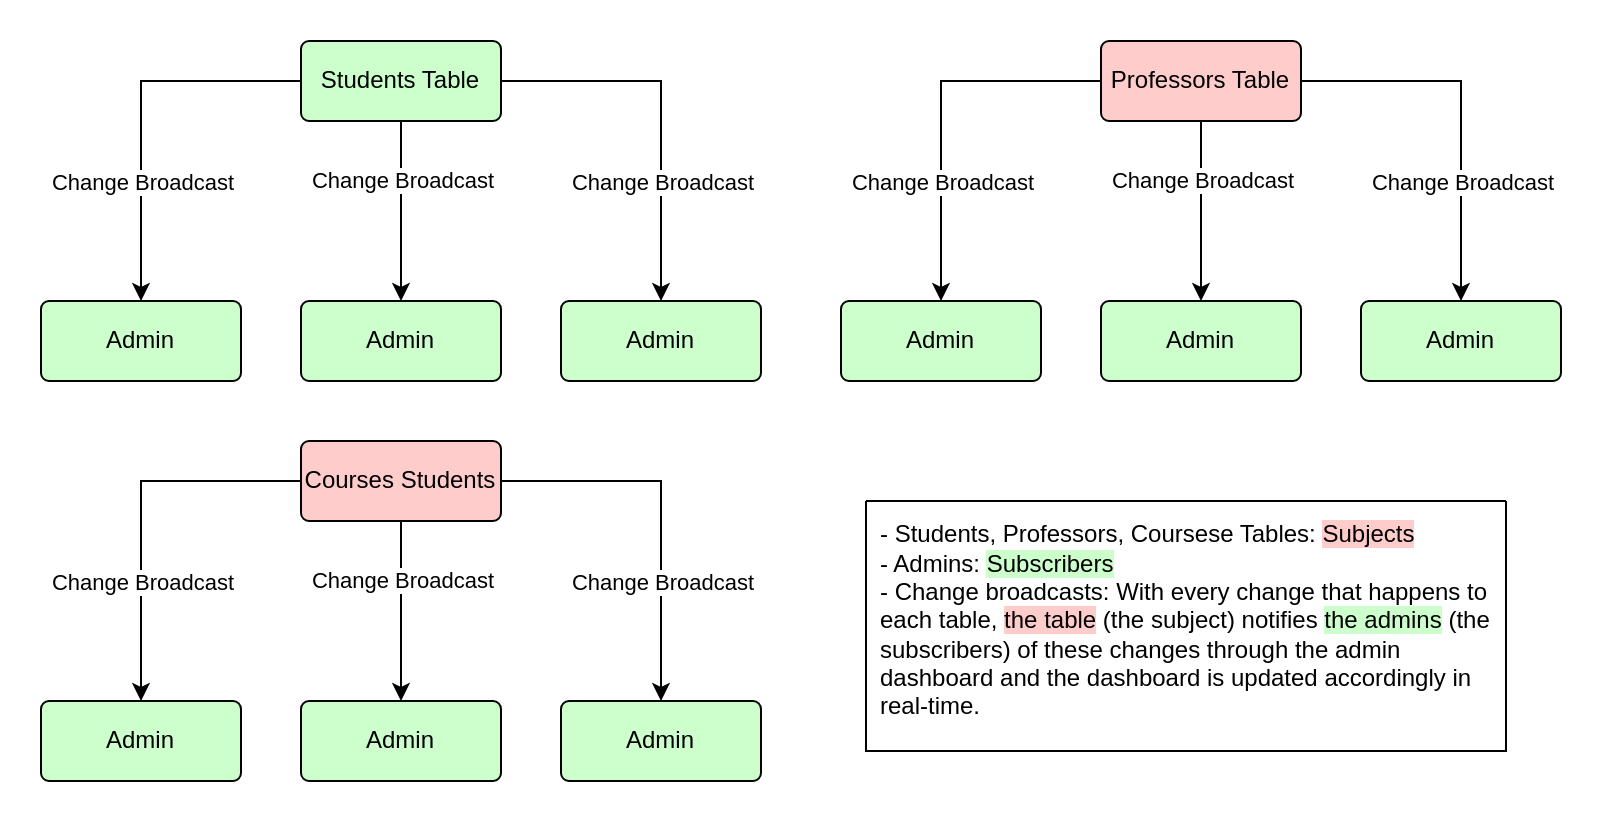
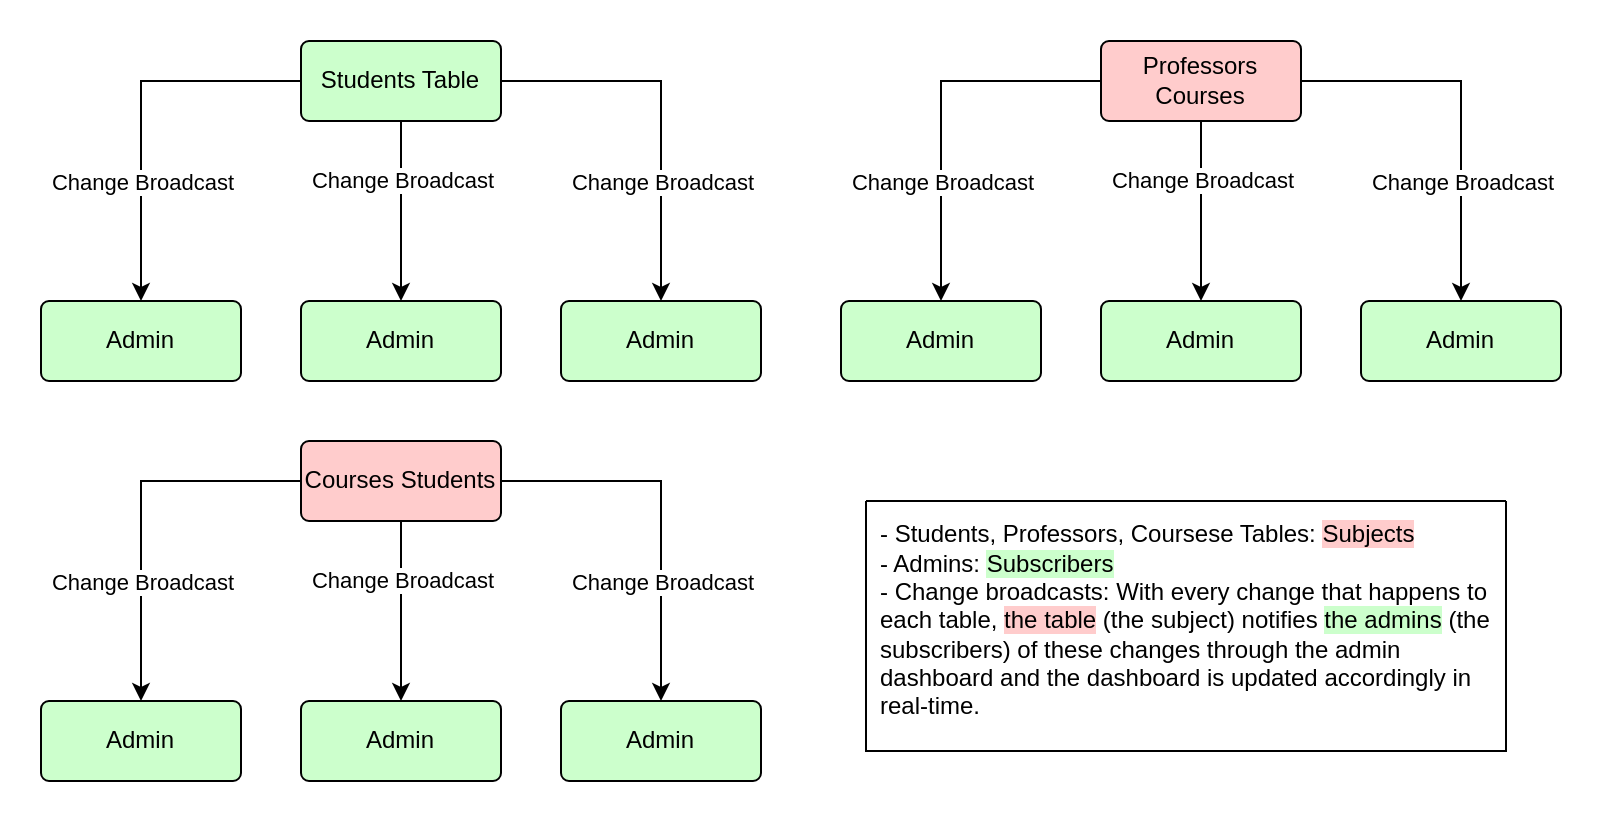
  <mxCell id="0" />
  <mxCell id="1" parent="0" />
  <mxCell id="2" style="edgeStyle=orthogonalEdgeStyle;rounded=0;orthogonalLoop=1;jettySize=auto;html=1;entryX=0.5;entryY=0;entryDx=0;entryDy=0;" edge="1" parent="1" source="8" target="10"><mxGeometry relative="1" as="geometry" /></mxCell>
  <mxCell id="3" value="Change Broadcast" style="edgeLabel;html=1;align=center;verticalAlign=middle;resizable=0;points=[];" vertex="1" connectable="0" parent="2"><mxGeometry x="-0.504" relative="1" as="geometry"><mxPoint y="7" as="offset" /></mxGeometry></mxCell>
  <mxCell id="4" style="edgeStyle=orthogonalEdgeStyle;rounded=0;orthogonalLoop=1;jettySize=auto;html=1;entryX=0.5;entryY=0;entryDx=0;entryDy=0;" edge="1" parent="1" source="8" target="9"><mxGeometry relative="1" as="geometry" /></mxCell>
  <mxCell id="5" value="Change Broadcast" style="edgeLabel;html=1;align=center;verticalAlign=middle;resizable=0;points=[];" vertex="1" connectable="0" parent="4"><mxGeometry x="0.288" y="-1" relative="1" as="geometry"><mxPoint x="1" y="8" as="offset" /></mxGeometry></mxCell>
  <mxCell id="6" style="edgeStyle=orthogonalEdgeStyle;rounded=0;orthogonalLoop=1;jettySize=auto;html=1;entryX=0.5;entryY=0;entryDx=0;entryDy=0;" edge="1" parent="1" source="8" target="11"><mxGeometry relative="1" as="geometry" /></mxCell>
  <mxCell id="7" value="Change Broadcast" style="edgeLabel;html=1;align=center;verticalAlign=middle;resizable=0;points=[];" vertex="1" connectable="0" parent="6"><mxGeometry x="0.309" y="2" relative="1" as="geometry"><mxPoint x="-2" y="6" as="offset" /></mxGeometry></mxCell>
  <mxCell id="8" value="Students Table" style="rounded=1;arcSize=10;whiteSpace=wrap;html=1;align=center;fillColor=#ccffcc;" vertex="1" parent="1"><mxGeometry x="150" y="20" width="100" height="40" as="geometry" /></mxCell>
  <mxCell id="9" value="Admin" style="rounded=1;arcSize=10;whiteSpace=wrap;html=1;align=center;fillColor=#CCFFCC;" vertex="1" parent="1"><mxGeometry x="20" y="150" width="100" height="40" as="geometry" /></mxCell>
  <mxCell id="10" value="Admin" style="rounded=1;arcSize=10;whiteSpace=wrap;html=1;align=center;fillColor=#CCFFCC;" vertex="1" parent="1"><mxGeometry x="150" y="150" width="100" height="40" as="geometry" /></mxCell>
  <mxCell id="11" value="Admin" style="rounded=1;arcSize=10;whiteSpace=wrap;html=1;align=center;fillColor=#CCFFCC;" vertex="1" parent="1"><mxGeometry x="280" y="150" width="100" height="40" as="geometry" /></mxCell>
  <mxCell id="12" style="edgeStyle=orthogonalEdgeStyle;rounded=0;orthogonalLoop=1;jettySize=auto;html=1;entryX=0.5;entryY=0;entryDx=0;entryDy=0;" edge="1" source="18" target="20" parent="1"><mxGeometry relative="1" as="geometry" /></mxCell>
  <mxCell id="13" value="Change Broadcast" style="edgeLabel;html=1;align=center;verticalAlign=middle;resizable=0;points=[];" vertex="1" connectable="0" parent="12"><mxGeometry x="-0.504" relative="1" as="geometry"><mxPoint y="7" as="offset" /></mxGeometry></mxCell>
  <mxCell id="14" style="edgeStyle=orthogonalEdgeStyle;rounded=0;orthogonalLoop=1;jettySize=auto;html=1;entryX=0.5;entryY=0;entryDx=0;entryDy=0;" edge="1" source="18" target="19" parent="1"><mxGeometry relative="1" as="geometry" /></mxCell>
  <mxCell id="15" value="Change Broadcast" style="edgeLabel;html=1;align=center;verticalAlign=middle;resizable=0;points=[];" vertex="1" connectable="0" parent="14"><mxGeometry x="0.288" y="-1" relative="1" as="geometry"><mxPoint x="1" y="8" as="offset" /></mxGeometry></mxCell>
  <mxCell id="16" style="edgeStyle=orthogonalEdgeStyle;rounded=0;orthogonalLoop=1;jettySize=auto;html=1;entryX=0.5;entryY=0;entryDx=0;entryDy=0;" edge="1" source="18" target="21" parent="1"><mxGeometry relative="1" as="geometry" /></mxCell>
  <mxCell id="17" value="Change Broadcast" style="edgeLabel;html=1;align=center;verticalAlign=middle;resizable=0;points=[];" vertex="1" connectable="0" parent="16"><mxGeometry x="0.309" y="2" relative="1" as="geometry"><mxPoint x="-2" y="6" as="offset" /></mxGeometry></mxCell>
- <mxCell id="18" value="Professors Table" style="rounded=1;arcSize=10;whiteSpace=wrap;html=1;align=center;fillColor=#FFCCCC;" vertex="1" parent="1"><mxGeometry x="550" y="20" width="100" height="40" as="geometry" /></mxCell>
+ <mxCell id="18" value="Professors Courses" style="rounded=1;arcSize=10;whiteSpace=wrap;html=1;align=center;fillColor=#FFCCCC;" vertex="1" parent="1"><mxGeometry x="550" y="20" width="100" height="40" as="geometry" /></mxCell>
  <mxCell id="19" value="Admin" style="rounded=1;arcSize=10;whiteSpace=wrap;html=1;align=center;fillColor=#CCFFCC;" vertex="1" parent="1"><mxGeometry x="420" y="150" width="100" height="40" as="geometry" /></mxCell>
  <mxCell id="20" value="Admin" style="rounded=1;arcSize=10;whiteSpace=wrap;html=1;align=center;fillColor=#CCFFCC;" vertex="1" parent="1"><mxGeometry x="550" y="150" width="100" height="40" as="geometry" /></mxCell>
  <mxCell id="21" value="Admin" style="rounded=1;arcSize=10;whiteSpace=wrap;html=1;align=center;fillColor=#CCFFCC;" vertex="1" parent="1"><mxGeometry x="680" y="150" width="100" height="40" as="geometry" /></mxCell>
  <mxCell id="22" style="edgeStyle=orthogonalEdgeStyle;rounded=0;orthogonalLoop=1;jettySize=auto;html=1;entryX=0.5;entryY=0;entryDx=0;entryDy=0;" edge="1" source="28" target="30" parent="1"><mxGeometry relative="1" as="geometry" /></mxCell>
  <mxCell id="23" value="Change Broadcast" style="edgeLabel;html=1;align=center;verticalAlign=middle;resizable=0;points=[];" vertex="1" connectable="0" parent="22"><mxGeometry x="-0.504" relative="1" as="geometry"><mxPoint y="7" as="offset" /></mxGeometry></mxCell>
  <mxCell id="24" style="edgeStyle=orthogonalEdgeStyle;rounded=0;orthogonalLoop=1;jettySize=auto;html=1;entryX=0.5;entryY=0;entryDx=0;entryDy=0;" edge="1" source="28" target="29" parent="1"><mxGeometry relative="1" as="geometry" /></mxCell>
  <mxCell id="25" value="Change Broadcast" style="edgeLabel;html=1;align=center;verticalAlign=middle;resizable=0;points=[];" vertex="1" connectable="0" parent="24"><mxGeometry x="0.288" y="-1" relative="1" as="geometry"><mxPoint x="1" y="8" as="offset" /></mxGeometry></mxCell>
  <mxCell id="26" style="edgeStyle=orthogonalEdgeStyle;rounded=0;orthogonalLoop=1;jettySize=auto;html=1;entryX=0.5;entryY=0;entryDx=0;entryDy=0;" edge="1" source="28" target="31" parent="1"><mxGeometry relative="1" as="geometry" /></mxCell>
  <mxCell id="27" value="Change Broadcast" style="edgeLabel;html=1;align=center;verticalAlign=middle;resizable=0;points=[];" vertex="1" connectable="0" parent="26"><mxGeometry x="0.309" y="2" relative="1" as="geometry"><mxPoint x="-2" y="6" as="offset" /></mxGeometry></mxCell>
  <mxCell id="28" value="Courses Students" style="rounded=1;arcSize=10;whiteSpace=wrap;html=1;align=center;fillColor=#FFCCCC;" vertex="1" parent="1"><mxGeometry x="150" y="220" width="100" height="40" as="geometry" /></mxCell>
  <mxCell id="29" value="Admin" style="rounded=1;arcSize=10;whiteSpace=wrap;html=1;align=center;fillColor=#CCFFCC;" vertex="1" parent="1"><mxGeometry x="20" y="350" width="100" height="40" as="geometry" /></mxCell>
  <mxCell id="30" value="Admin" style="rounded=1;arcSize=10;whiteSpace=wrap;html=1;align=center;fillColor=#CCFFCC;" vertex="1" parent="1"><mxGeometry x="150" y="350" width="100" height="40" as="geometry" /></mxCell>
  <mxCell id="31" value="Admin" style="rounded=1;arcSize=10;whiteSpace=wrap;html=1;align=center;fillColor=#CCFFCC;" vertex="1" parent="1"><mxGeometry x="280" y="350" width="100" height="40" as="geometry" /></mxCell>
  <mxCell id="32" value="- Students, Professors, Coursese Tables: &lt;span style=&quot;background-color: rgb(255, 204, 204);&quot;&gt;Subjects&lt;/span&gt;&lt;div&gt;- Admins: &lt;span style=&quot;background-color: rgb(204, 255, 204);&quot;&gt;Subscribers&lt;/span&gt;&lt;/div&gt;&lt;div&gt;- Change broadcasts: With every change that happens&amp;nbsp;&lt;span style=&quot;background-color: initial;&quot;&gt;to&lt;/span&gt;&lt;/div&gt;&lt;div&gt;&lt;span style=&quot;background-color: initial;&quot;&gt;each table, &lt;/span&gt;&lt;span style=&quot;background-color: rgb(255, 204, 204);&quot;&gt;the table&lt;/span&gt;&lt;span style=&quot;background-color: initial;&quot;&gt; (the subject) notifies &lt;/span&gt;&lt;span style=&quot;background-color: rgb(204, 255, 204);&quot;&gt;the&amp;nbsp;&lt;/span&gt;&lt;span style=&quot;background-color: rgb(204, 255, 204);&quot;&gt;admins&lt;/span&gt;&lt;span style=&quot;background-color: initial;&quot;&gt;&amp;nbsp;&lt;/span&gt;&lt;span style=&quot;background-color: initial;&quot;&gt;(the&lt;/span&gt;&lt;/div&gt;&lt;div&gt;&lt;span style=&quot;background-color: initial;&quot;&gt;subscribers) of these changes through the&amp;nbsp;&lt;/span&gt;&lt;span style=&quot;background-color: initial;&quot;&gt;admin&lt;/span&gt;&lt;/div&gt;&lt;div&gt;&lt;span style=&quot;background-color: initial;&quot;&gt;dashboard and the dashboard is updated&amp;nbsp;&lt;/span&gt;&lt;span style=&quot;background-color: initial;&quot;&gt;accordingly in&lt;/span&gt;&lt;/div&gt;&lt;div&gt;&lt;span style=&quot;background-color: initial;&quot;&gt;real-time.&lt;/span&gt;&lt;/div&gt;" style="text;html=1;align=left;verticalAlign=middle;resizable=0;points=[];autosize=1;strokeColor=none;fillColor=none;" vertex="1" parent="1"><mxGeometry x="437.5" y="255" width="330" height="110" as="geometry" /></mxCell>
  <mxCell id="33" value="" style="swimlane;startSize=0;" vertex="1" parent="1"><mxGeometry x="432.5" y="250" width="320" height="125" as="geometry" /></mxCell>
